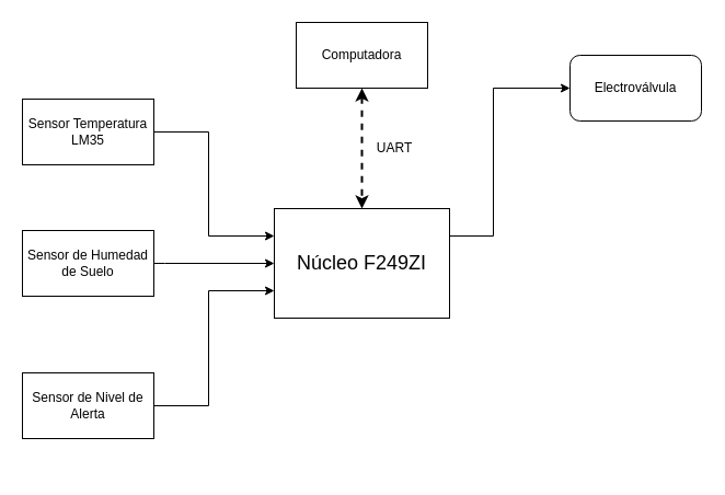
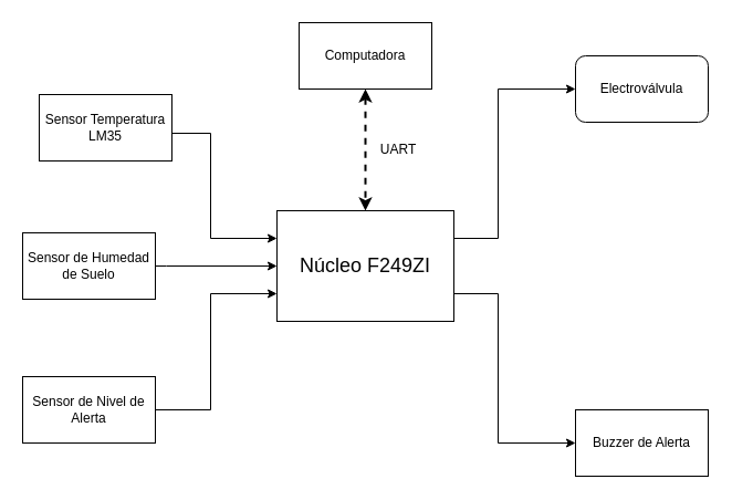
  <mxCell id="0" />
  <mxCell id="1" parent="0" />
  <mxCell id="2" style="edgeStyle=orthogonalEdgeStyle;rounded=0;orthogonalLoop=1;jettySize=auto;html=1;exitX=1;exitY=0.25;exitDx=0;exitDy=0;entryX=0;entryY=0.5;entryDx=0;entryDy=0;" parent="1" source="4" target="11" edge="1"><mxGeometry relative="1" as="geometry"><Array as="points"><mxPoint x="450" y="215" /><mxPoint x="450" y="80" /></Array></mxGeometry></mxCell>
+ <mxCell id="3" style="edgeStyle=orthogonalEdgeStyle;rounded=0;orthogonalLoop=1;jettySize=auto;html=1;exitX=1;exitY=0.75;exitDx=0;exitDy=0;entryX=0;entryY=0.5;entryDx=0;entryDy=0;" parent="1" source="4" target="12" edge="1"><mxGeometry relative="1" as="geometry"><Array as="points"><mxPoint x="450" y="265" /><mxPoint x="450" y="400" /></Array></mxGeometry></mxCell>
  <mxCell id="4" value="&lt;font style=&quot;font-size: 18px;&quot;&gt;Núcleo F249ZI&lt;/font&gt;" style="rounded=0;whiteSpace=wrap;html=1;" parent="1" vertex="1"><mxGeometry x="250" y="190" width="160" height="100" as="geometry" /></mxCell>
- <mxCell id="5" value="Sensor Temperatura LM35" style="rounded=0;whiteSpace=wrap;html=1;" parent="1" vertex="1"><mxGeometry x="20" y="90" width="120" height="60" as="geometry" /></mxCell>
+ <mxCell id="5" value="Sensor Temperatura LM35" style="rounded=0;whiteSpace=wrap;html=1;" parent="1" vertex="1"><mxGeometry x="35" y="85" width="120" height="60" as="geometry" /></mxCell>
  <mxCell id="6" style="edgeStyle=orthogonalEdgeStyle;rounded=0;orthogonalLoop=1;jettySize=auto;html=1;exitX=1;exitY=0.5;exitDx=0;exitDy=0;entryX=0;entryY=0.25;entryDx=0;entryDy=0;" parent="1" source="5" target="4" edge="1"><mxGeometry relative="1" as="geometry"><Array as="points"><mxPoint x="190" y="120" /><mxPoint x="190" y="215" /></Array></mxGeometry></mxCell>
  <mxCell id="7" value="Sensor de Humedad de Suelo" style="rounded=0;whiteSpace=wrap;html=1;" parent="1" vertex="1"><mxGeometry x="20" y="210" width="120" height="60" as="geometry" /></mxCell>
  <mxCell id="8" style="edgeStyle=orthogonalEdgeStyle;rounded=0;orthogonalLoop=1;jettySize=auto;html=1;exitX=1;exitY=0.5;exitDx=0;exitDy=0;entryX=0;entryY=0.5;entryDx=0;entryDy=0;" parent="1" source="7" target="4" edge="1"><mxGeometry relative="1" as="geometry"><Array as="points"><mxPoint x="150" y="240" /><mxPoint x="150" y="240" /></Array></mxGeometry></mxCell>
  <mxCell id="9" style="edgeStyle=orthogonalEdgeStyle;rounded=0;orthogonalLoop=1;jettySize=auto;html=1;exitX=1;exitY=0.5;exitDx=0;exitDy=0;entryX=0;entryY=0.75;entryDx=0;entryDy=0;" parent="1" source="10" target="4" edge="1"><mxGeometry relative="1" as="geometry"><Array as="points"><mxPoint x="190" y="370" /><mxPoint x="190" y="265" /></Array></mxGeometry></mxCell>
  <mxCell id="10" value="Sensor de Nivel de Alerta" style="rounded=0;whiteSpace=wrap;html=1;" parent="1" vertex="1"><mxGeometry x="20" y="340" width="120" height="60" as="geometry" /></mxCell>
  <mxCell id="11" value="Electroválvula" style="whiteSpace=wrap;html=1;rounded=1;" parent="1" vertex="1"><mxGeometry x="520" y="50" width="120" height="60" as="geometry" /></mxCell>
+ <mxCell id="12" value="Buzzer de Alerta" style="rounded=0;whiteSpace=wrap;html=1;" parent="1" vertex="1"><mxGeometry x="520" y="370" width="120" height="60" as="geometry" /></mxCell>
  <mxCell id="13" style="edgeStyle=orthogonalEdgeStyle;rounded=0;orthogonalLoop=1;jettySize=auto;html=1;exitX=0.5;exitY=1;exitDx=0;exitDy=0;entryX=0.5;entryY=0;entryDx=0;entryDy=0;dashed=1;strokeWidth=2;startArrow=classic;startFill=1;" parent="1" source="14" target="4" edge="1"><mxGeometry relative="1" as="geometry" /></mxCell>
  <mxCell id="14" value="Computadora" style="rounded=0;whiteSpace=wrap;html=1;" parent="1" vertex="1"><mxGeometry x="270" y="20" width="120" height="60" as="geometry" /></mxCell>
  <mxCell id="15" value="UART" style="text;html=1;align=center;verticalAlign=middle;whiteSpace=wrap;rounded=0;" parent="1" vertex="1"><mxGeometry x="330" y="120" width="60" height="30" as="geometry" /></mxCell>
